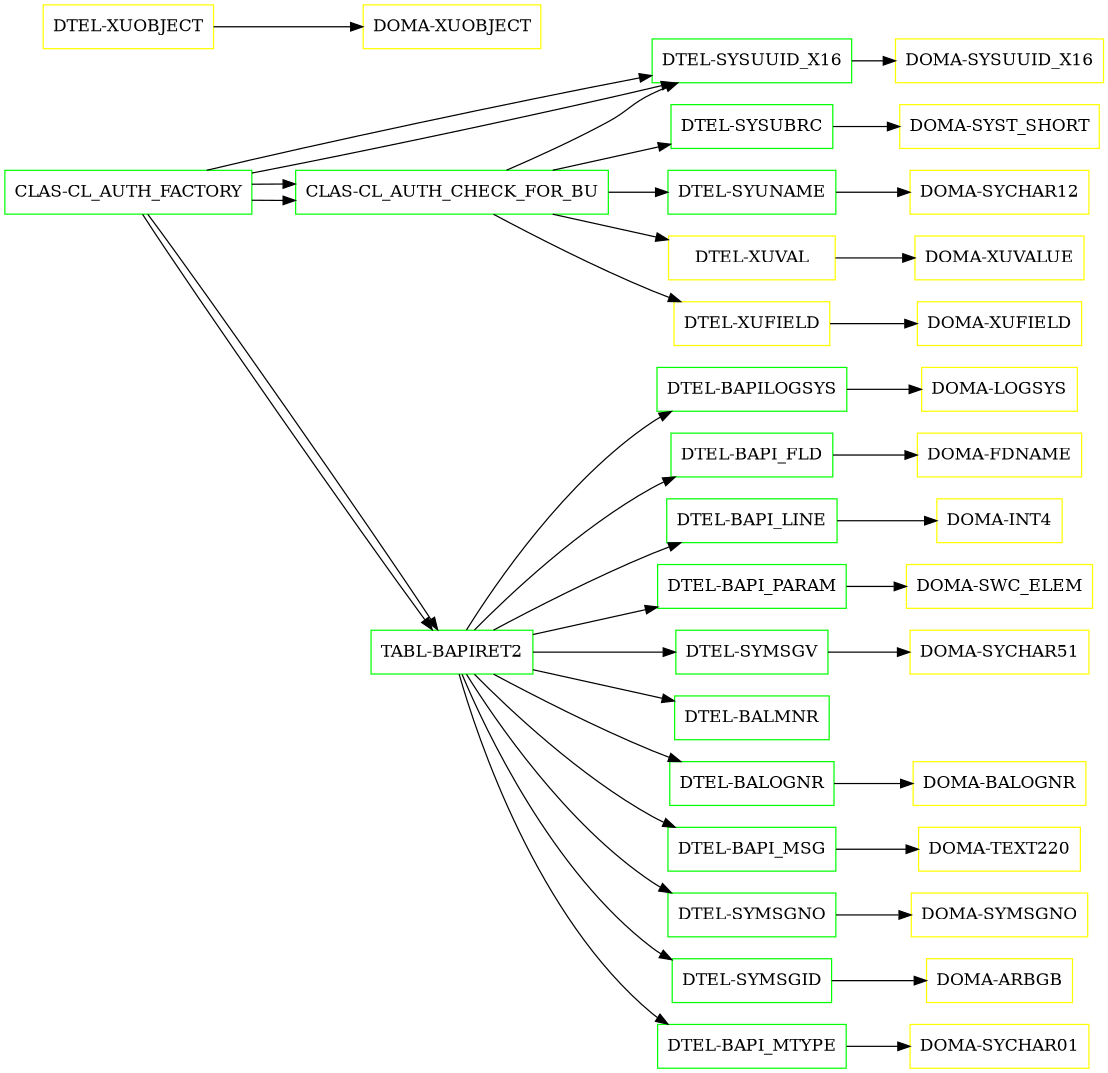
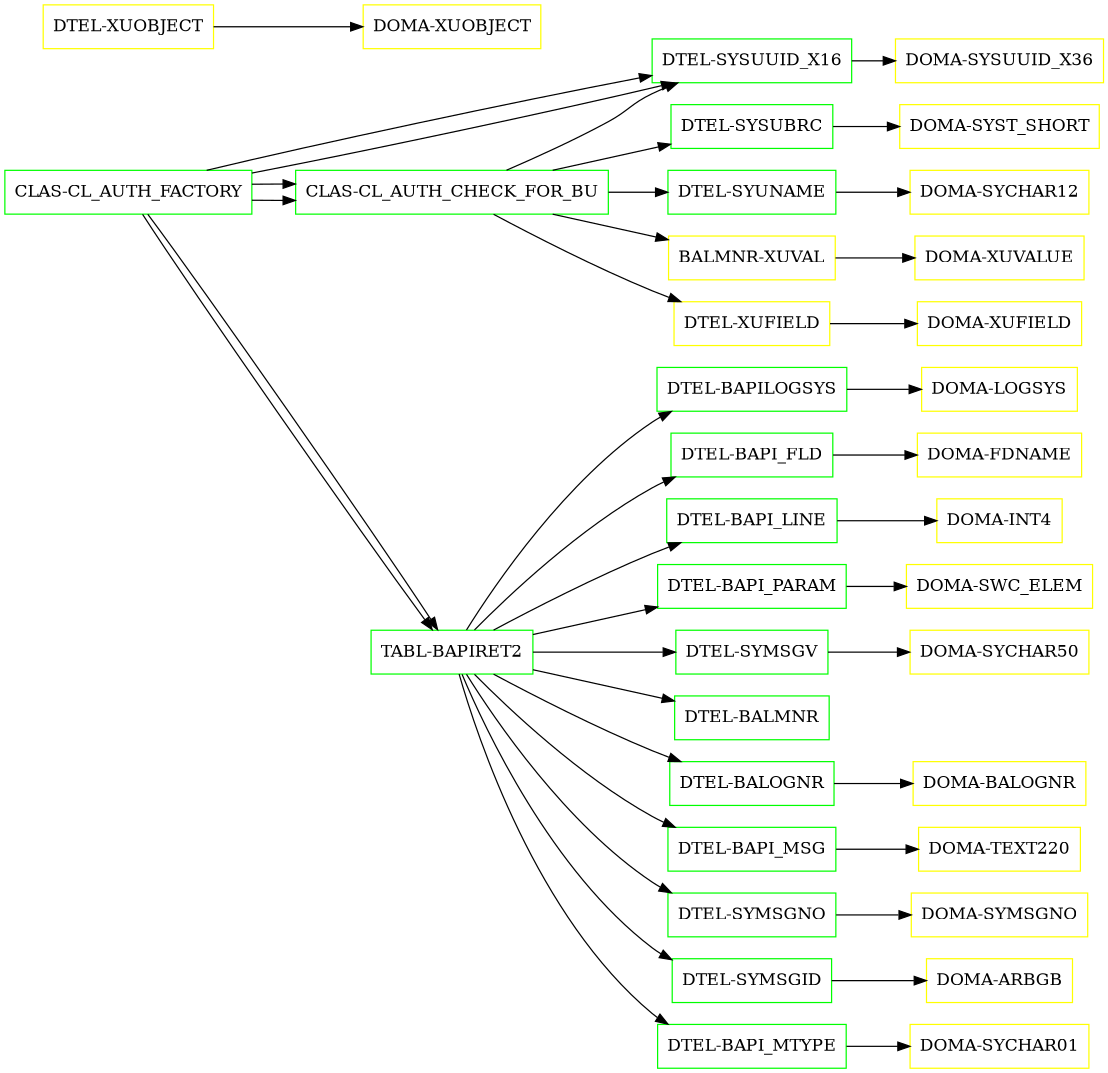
  digraph {
    rankdir=LR
    node [color=yellow shape=box]
    "CLAS-CL_AUTH_FACTORY" [color=green]
    "CLAS-CL_AUTH_CHECK_FOR_BU" [color=green]
    "TABL-BAPIRET2" [color=green]
    "DTEL-SYSUUID_X16" [color=green]
    "DTEL-SYSUBRC" [color=green]
    "DTEL-SYUNAME" [color=green]
-   "DTEL-XUVAL"
+   "DTEL-XUVAL" [label="BALMNR-XUVAL"]
    "DTEL-XUFIELD"
    "DTEL-BAPILOGSYS" [color=green]
    "DTEL-BAPI_FLD" [color=green]
    "DTEL-BAPI_LINE" [color=green]
    "DTEL-BAPI_PARAM" [color=green]
    "DTEL-SYMSGV" [color=green]
    "DTEL-BALMNR" [color=green]
    "DTEL-BALOGNR" [color=green]
    "DTEL-BAPI_MSG" [color=green]
    "DTEL-SYMSGNO" [color=green]
    "DTEL-SYMSGID" [color=green]
    "DTEL-BAPI_MTYPE" [color=green]
-   "DOMA-SYSUUID_X16"
+   "DOMA-SYSUUID_X16" [label="DOMA-SYSUUID_X36"]
    "DOMA-SYST_SHORT"
    "DOMA-SYCHAR12"
    "DOMA-XUVALUE"
    "DOMA-XUFIELD"
    "DTEL-XUOBJECT"
    "DOMA-XUOBJECT"
    "DOMA-LOGSYS"
    "DOMA-FDNAME"
    "DOMA-INT4"
    "DOMA-SWC_ELEM"
-   "DOMA-SYCHAR50" [label="DOMA-SYCHAR51"]
+   "DOMA-SYCHAR50"
    "DOMA-BALOGNR"
    "DOMA-TEXT220"
    "DOMA-SYMSGNO"
    "DOMA-ARBGB"
    "DOMA-SYCHAR01"
    "CLAS-CL_AUTH_FACTORY" -> "CLAS-CL_AUTH_CHECK_FOR_BU"
    "CLAS-CL_AUTH_FACTORY" -> "CLAS-CL_AUTH_CHECK_FOR_BU"
    "CLAS-CL_AUTH_FACTORY" -> "TABL-BAPIRET2"
    "CLAS-CL_AUTH_FACTORY" -> "TABL-BAPIRET2"
    "CLAS-CL_AUTH_FACTORY" -> "DTEL-SYSUUID_X16"
    "CLAS-CL_AUTH_FACTORY" -> "DTEL-SYSUUID_X16"
    "CLAS-CL_AUTH_CHECK_FOR_BU" -> "DTEL-SYSUUID_X16"
    "CLAS-CL_AUTH_CHECK_FOR_BU" -> "DTEL-SYSUBRC"
    "CLAS-CL_AUTH_CHECK_FOR_BU" -> "DTEL-SYUNAME"
    "CLAS-CL_AUTH_CHECK_FOR_BU" -> "DTEL-XUVAL"
    "CLAS-CL_AUTH_CHECK_FOR_BU" -> "DTEL-XUFIELD"
    "TABL-BAPIRET2" -> "DTEL-BAPILOGSYS"
    "TABL-BAPIRET2" -> "DTEL-BAPI_FLD"
    "TABL-BAPIRET2" -> "DTEL-BAPI_LINE"
    "TABL-BAPIRET2" -> "DTEL-BAPI_PARAM"
    "TABL-BAPIRET2" -> "DTEL-SYMSGV"
    "TABL-BAPIRET2" -> "DTEL-BALMNR"
    "TABL-BAPIRET2" -> "DTEL-BALOGNR"
    "TABL-BAPIRET2" -> "DTEL-BAPI_MSG"
    "TABL-BAPIRET2" -> "DTEL-SYMSGNO"
    "TABL-BAPIRET2" -> "DTEL-SYMSGID"
    "TABL-BAPIRET2" -> "DTEL-BAPI_MTYPE"
    "DTEL-SYSUUID_X16" -> "DOMA-SYSUUID_X16"
    "DTEL-SYSUBRC" -> "DOMA-SYST_SHORT"
    "DTEL-SYUNAME" -> "DOMA-SYCHAR12"
    "DTEL-XUVAL" -> "DOMA-XUVALUE"
    "DTEL-XUFIELD" -> "DOMA-XUFIELD"
    "DTEL-BAPILOGSYS" -> "DOMA-LOGSYS"
    "DTEL-BAPI_FLD" -> "DOMA-FDNAME"
    "DTEL-BAPI_LINE" -> "DOMA-INT4"
    "DTEL-BAPI_PARAM" -> "DOMA-SWC_ELEM"
    "DTEL-SYMSGV" -> "DOMA-SYCHAR50"
    "DTEL-BALOGNR" -> "DOMA-BALOGNR"
    "DTEL-BAPI_MSG" -> "DOMA-TEXT220"
    "DTEL-SYMSGNO" -> "DOMA-SYMSGNO"
    "DTEL-SYMSGID" -> "DOMA-ARBGB"
    "DTEL-BAPI_MTYPE" -> "DOMA-SYCHAR01"
    "DTEL-XUOBJECT" -> "DOMA-XUOBJECT"
  }
